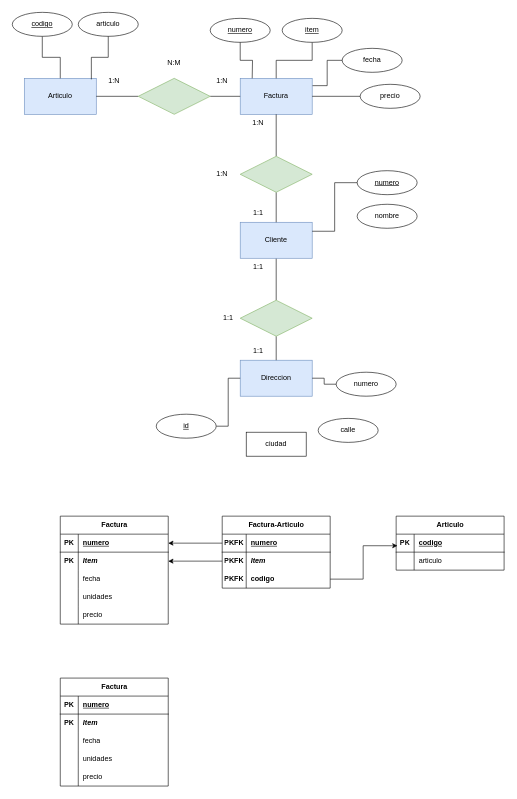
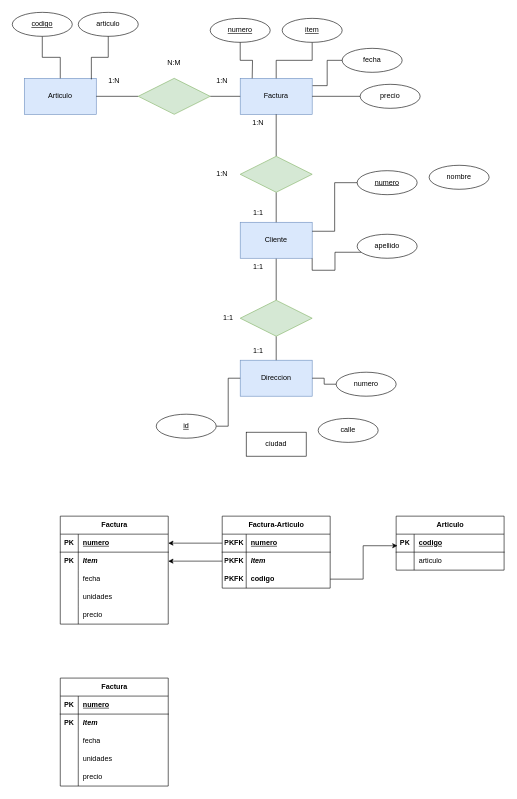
  <mxCell id="0" />
  <mxCell id="1" parent="0" />
  <mxCell id="2" value="&lt;div&gt;Factura&lt;/div&gt;" style="rounded=0;whiteSpace=wrap;html=1;fillColor=#dae8fc;strokeColor=#6c8ebf;" vertex="1" parent="1"><mxGeometry x="400" y="130" width="120" height="60" as="geometry" /></mxCell>
  <mxCell id="3" value="Articulo" style="rounded=0;whiteSpace=wrap;html=1;fillColor=#dae8fc;strokeColor=#6c8ebf;" vertex="1" parent="1"><mxGeometry x="40" y="130" width="120" height="60" as="geometry" /></mxCell>
  <mxCell id="4" style="edgeStyle=orthogonalEdgeStyle;rounded=0;orthogonalLoop=1;jettySize=auto;html=1;endArrow=none;endFill=0;" edge="1" parent="1" source="5" target="14"><mxGeometry relative="1" as="geometry" /></mxCell>
  <mxCell id="5" value="Cliente" style="rounded=0;whiteSpace=wrap;html=1;fillColor=#dae8fc;strokeColor=#6c8ebf;" vertex="1" parent="1"><mxGeometry x="400" y="370" width="120" height="60" as="geometry" /></mxCell>
  <mxCell id="6" value="&lt;div&gt;Direccion&lt;/div&gt;" style="rounded=0;whiteSpace=wrap;html=1;fillColor=#dae8fc;strokeColor=#6c8ebf;" vertex="1" parent="1"><mxGeometry x="400" y="600" width="120" height="60" as="geometry" /></mxCell>
  <mxCell id="7" style="edgeStyle=orthogonalEdgeStyle;rounded=0;orthogonalLoop=1;jettySize=auto;html=1;endArrow=none;endFill=0;" edge="1" parent="1" source="9" target="3"><mxGeometry relative="1" as="geometry" /></mxCell>
  <mxCell id="8" style="edgeStyle=orthogonalEdgeStyle;rounded=0;orthogonalLoop=1;jettySize=auto;html=1;endArrow=none;endFill=0;" edge="1" parent="1" source="9" target="2"><mxGeometry relative="1" as="geometry" /></mxCell>
  <mxCell id="9" value="" style="shape=rhombus;perimeter=rhombusPerimeter;whiteSpace=wrap;html=1;align=center;fillColor=#d5e8d4;strokeColor=#82b366;" vertex="1" parent="1"><mxGeometry x="230" y="130" width="120" height="60" as="geometry" /></mxCell>
  <mxCell id="10" style="edgeStyle=orthogonalEdgeStyle;rounded=0;orthogonalLoop=1;jettySize=auto;html=1;endArrow=none;endFill=0;" edge="1" parent="1" source="12" target="2"><mxGeometry relative="1" as="geometry" /></mxCell>
  <mxCell id="11" style="edgeStyle=orthogonalEdgeStyle;rounded=0;orthogonalLoop=1;jettySize=auto;html=1;endArrow=none;endFill=0;" edge="1" parent="1" source="12" target="5"><mxGeometry relative="1" as="geometry" /></mxCell>
  <mxCell id="12" value="" style="shape=rhombus;perimeter=rhombusPerimeter;whiteSpace=wrap;html=1;align=center;fillColor=#d5e8d4;strokeColor=#82b366;" vertex="1" parent="1"><mxGeometry x="400" y="260" width="120" height="60" as="geometry" /></mxCell>
  <mxCell id="13" style="edgeStyle=orthogonalEdgeStyle;rounded=0;orthogonalLoop=1;jettySize=auto;html=1;endArrow=none;endFill=0;" edge="1" parent="1" source="14" target="6"><mxGeometry relative="1" as="geometry" /></mxCell>
  <mxCell id="14" value="" style="shape=rhombus;perimeter=rhombusPerimeter;whiteSpace=wrap;html=1;align=center;fillColor=#d5e8d4;strokeColor=#82b366;" vertex="1" parent="1"><mxGeometry x="400" y="500" width="120" height="60" as="geometry" /></mxCell>
  <mxCell id="15" value="numero" style="ellipse;whiteSpace=wrap;html=1;align=center;fontStyle=4;" vertex="1" parent="1"><mxGeometry x="350" y="30" width="100" height="40" as="geometry" /></mxCell>
  <mxCell id="16" style="edgeStyle=orthogonalEdgeStyle;rounded=0;orthogonalLoop=1;jettySize=auto;html=1;entryX=0.5;entryY=0;entryDx=0;entryDy=0;endArrow=none;endFill=0;" edge="1" parent="1" source="17" target="2"><mxGeometry relative="1" as="geometry" /></mxCell>
  <mxCell id="17" value="&lt;div&gt;item&lt;/div&gt;" style="ellipse;whiteSpace=wrap;html=1;align=center;fontStyle=4;" vertex="1" parent="1"><mxGeometry x="470" y="30" width="100" height="40" as="geometry" /></mxCell>
  <mxCell id="18" style="edgeStyle=orthogonalEdgeStyle;rounded=0;orthogonalLoop=1;jettySize=auto;html=1;endArrow=none;endFill=0;" edge="1" parent="1" source="15"><mxGeometry relative="1" as="geometry"><mxPoint x="420" y="130" as="targetPoint" /></mxGeometry></mxCell>
  <mxCell id="19" value="fecha" style="ellipse;whiteSpace=wrap;html=1;align=center;" vertex="1" parent="1"><mxGeometry x="570" y="80" width="100" height="40" as="geometry" /></mxCell>
  <mxCell id="20" style="edgeStyle=orthogonalEdgeStyle;rounded=0;orthogonalLoop=1;jettySize=auto;html=1;entryX=1;entryY=0.5;entryDx=0;entryDy=0;endArrow=none;endFill=0;" edge="1" parent="1" source="21" target="2"><mxGeometry relative="1" as="geometry" /></mxCell>
  <mxCell id="21" value="precio" style="ellipse;whiteSpace=wrap;html=1;align=center;" vertex="1" parent="1"><mxGeometry x="600" y="140" width="100" height="40" as="geometry" /></mxCell>
  <mxCell id="22" style="edgeStyle=orthogonalEdgeStyle;rounded=0;orthogonalLoop=1;jettySize=auto;html=1;entryX=1.005;entryY=0.204;entryDx=0;entryDy=0;entryPerimeter=0;endArrow=none;endFill=0;" edge="1" parent="1" source="19" target="2"><mxGeometry relative="1" as="geometry" /></mxCell>
  <mxCell id="23" style="edgeStyle=orthogonalEdgeStyle;rounded=0;orthogonalLoop=1;jettySize=auto;html=1;endArrow=none;endFill=0;" edge="1" parent="1" source="24" target="3"><mxGeometry relative="1" as="geometry" /></mxCell>
  <mxCell id="24" value="codigo" style="ellipse;whiteSpace=wrap;html=1;align=center;fontStyle=4;" vertex="1" parent="1"><mxGeometry x="20" y="20" width="100" height="40" as="geometry" /></mxCell>
  <mxCell id="25" value="articulo" style="ellipse;whiteSpace=wrap;html=1;align=center;" vertex="1" parent="1"><mxGeometry x="130" y="20" width="100" height="40" as="geometry" /></mxCell>
  <mxCell id="26" style="edgeStyle=orthogonalEdgeStyle;rounded=0;orthogonalLoop=1;jettySize=auto;html=1;entryX=0.932;entryY=0.029;entryDx=0;entryDy=0;entryPerimeter=0;endArrow=none;endFill=0;" edge="1" parent="1" source="25" target="3"><mxGeometry relative="1" as="geometry" /></mxCell>
  <mxCell id="27" style="edgeStyle=orthogonalEdgeStyle;rounded=0;orthogonalLoop=1;jettySize=auto;html=1;entryX=1;entryY=0.25;entryDx=0;entryDy=0;endArrow=none;endFill=0;" edge="1" parent="1" source="28" target="5"><mxGeometry relative="1" as="geometry" /></mxCell>
  <mxCell id="28" value="numero" style="ellipse;whiteSpace=wrap;html=1;align=center;fontStyle=4;" vertex="1" parent="1"><mxGeometry x="595" y="284" width="100" height="40" as="geometry" /></mxCell>
- <mxCell id="29" value="nombre" style="ellipse;whiteSpace=wrap;html=1;align=center;" vertex="1" parent="1"><mxGeometry x="595" y="340" width="100" height="40" as="geometry" /></mxCell>
+ <mxCell id="29" value="nombre" style="ellipse;whiteSpace=wrap;html=1;align=center;" vertex="1" parent="1"><mxGeometry x="715" y="275" width="100" height="40" as="geometry" /></mxCell>
+ <mxCell id="30" style="edgeStyle=orthogonalEdgeStyle;rounded=0;orthogonalLoop=1;jettySize=auto;html=1;entryX=1;entryY=1;entryDx=0;entryDy=0;endArrow=none;endFill=0;" edge="1" parent="1" source="31" target="5"><mxGeometry relative="1" as="geometry"><Array as="points"><mxPoint x="558" y="420" /><mxPoint x="558" y="450" /><mxPoint x="520" y="450" /></Array></mxGeometry></mxCell>
+ <mxCell id="31" value="apellido" style="ellipse;whiteSpace=wrap;html=1;align=center;" vertex="1" parent="1"><mxGeometry x="595" y="390" width="100" height="40" as="geometry" /></mxCell>
  <mxCell id="32" style="edgeStyle=orthogonalEdgeStyle;rounded=0;orthogonalLoop=1;jettySize=auto;html=1;entryX=0;entryY=0.5;entryDx=0;entryDy=0;endArrow=none;endFill=0;" edge="1" parent="1" source="33" target="6"><mxGeometry relative="1" as="geometry" /></mxCell>
  <mxCell id="33" value="id" style="ellipse;whiteSpace=wrap;html=1;align=center;fontStyle=4;" vertex="1" parent="1"><mxGeometry x="260" y="690" width="100" height="40" as="geometry" /></mxCell>
  <mxCell id="34" value="ciudad" style="whiteSpace=wrap;html=1;align=center;rounded=0;" vertex="1" parent="1"><mxGeometry x="410" y="720" width="100" height="40" as="geometry" /></mxCell>
  <mxCell id="35" value="calle" style="ellipse;whiteSpace=wrap;html=1;align=center;" vertex="1" parent="1"><mxGeometry x="530" y="697" width="100" height="40" as="geometry" /></mxCell>
  <mxCell id="36" style="edgeStyle=orthogonalEdgeStyle;rounded=0;orthogonalLoop=1;jettySize=auto;html=1;endArrow=none;endFill=0;" edge="1" parent="1" source="37" target="6"><mxGeometry relative="1" as="geometry" /></mxCell>
  <mxCell id="37" value="numero" style="ellipse;whiteSpace=wrap;html=1;align=center;" vertex="1" parent="1"><mxGeometry x="560" y="620" width="100" height="40" as="geometry" /></mxCell>
  <mxCell id="38" value="1:N" style="text;html=1;strokeColor=none;fillColor=none;align=center;verticalAlign=middle;whiteSpace=wrap;rounded=0;" vertex="1" parent="1"><mxGeometry x="340" y="120" width="60" height="30" as="geometry" /></mxCell>
  <mxCell id="39" value="1:N" style="text;html=1;strokeColor=none;fillColor=none;align=center;verticalAlign=middle;whiteSpace=wrap;rounded=0;" vertex="1" parent="1"><mxGeometry x="160" y="120" width="60" height="30" as="geometry" /></mxCell>
  <mxCell id="40" value="N:M" style="text;html=1;strokeColor=none;fillColor=none;align=center;verticalAlign=middle;whiteSpace=wrap;rounded=0;" vertex="1" parent="1"><mxGeometry x="260" y="90" width="60" height="30" as="geometry" /></mxCell>
  <mxCell id="41" value="1:N" style="text;html=1;strokeColor=none;fillColor=none;align=center;verticalAlign=middle;whiteSpace=wrap;rounded=0;" vertex="1" parent="1"><mxGeometry x="400" y="190" width="60" height="30" as="geometry" /></mxCell>
  <mxCell id="42" value="1:1" style="text;html=1;strokeColor=none;fillColor=none;align=center;verticalAlign=middle;whiteSpace=wrap;rounded=0;" vertex="1" parent="1"><mxGeometry x="400" y="340" width="60" height="30" as="geometry" /></mxCell>
  <mxCell id="43" value="1:N" style="text;html=1;strokeColor=none;fillColor=none;align=center;verticalAlign=middle;whiteSpace=wrap;rounded=0;" vertex="1" parent="1"><mxGeometry x="340" y="275" width="60" height="30" as="geometry" /></mxCell>
  <mxCell id="44" value="1:1" style="text;html=1;strokeColor=none;fillColor=none;align=center;verticalAlign=middle;whiteSpace=wrap;rounded=0;" vertex="1" parent="1"><mxGeometry x="400" y="430" width="60" height="30" as="geometry" /></mxCell>
  <mxCell id="45" value="1:1" style="text;html=1;strokeColor=none;fillColor=none;align=center;verticalAlign=middle;whiteSpace=wrap;rounded=0;" vertex="1" parent="1"><mxGeometry x="400" y="570" width="60" height="30" as="geometry" /></mxCell>
  <mxCell id="46" value="1:1" style="text;html=1;strokeColor=none;fillColor=none;align=center;verticalAlign=middle;whiteSpace=wrap;rounded=0;" vertex="1" parent="1"><mxGeometry x="350" y="515" width="60" height="30" as="geometry" /></mxCell>
  <mxCell id="47" value="Factura" style="shape=table;startSize=30;container=1;collapsible=1;childLayout=tableLayout;fixedRows=1;rowLines=0;fontStyle=1;align=center;resizeLast=1;html=1;" vertex="1" parent="1"><mxGeometry x="100" y="860" width="180" height="180" as="geometry" /></mxCell>
  <mxCell id="48" value="" style="shape=tableRow;horizontal=0;startSize=0;swimlaneHead=0;swimlaneBody=0;fillColor=none;collapsible=0;dropTarget=0;points=[[0,0.5],[1,0.5]];portConstraint=eastwest;top=0;left=0;right=0;bottom=1;" vertex="1" parent="47"><mxGeometry y="30" width="180" height="30" as="geometry" /></mxCell>
  <mxCell id="49" value="PK" style="shape=partialRectangle;connectable=0;fillColor=none;top=0;left=0;bottom=0;right=0;fontStyle=1;overflow=hidden;whiteSpace=wrap;html=1;" vertex="1" parent="48"><mxGeometry width="30" height="30" as="geometry"><mxRectangle width="30" height="30" as="alternateBounds" /></mxGeometry></mxCell>
  <mxCell id="50" value="numero" style="shape=partialRectangle;connectable=0;fillColor=none;top=0;left=0;bottom=0;right=0;align=left;spacingLeft=6;fontStyle=5;overflow=hidden;whiteSpace=wrap;html=1;" vertex="1" parent="48"><mxGeometry x="30" width="150" height="30" as="geometry"><mxRectangle width="150" height="30" as="alternateBounds" /></mxGeometry></mxCell>
  <mxCell id="51" value="" style="shape=tableRow;horizontal=0;startSize=0;swimlaneHead=0;swimlaneBody=0;fillColor=none;collapsible=0;dropTarget=0;points=[[0,0.5],[1,0.5]];portConstraint=eastwest;top=0;left=0;right=0;bottom=0;" vertex="1" parent="47"><mxGeometry y="60" width="180" height="30" as="geometry" /></mxCell>
  <mxCell id="52" value="&lt;b&gt;PK&lt;/b&gt;" style="shape=partialRectangle;connectable=0;fillColor=none;top=0;left=0;bottom=0;right=0;editable=1;overflow=hidden;whiteSpace=wrap;html=1;" vertex="1" parent="51"><mxGeometry width="30" height="30" as="geometry"><mxRectangle width="30" height="30" as="alternateBounds" /></mxGeometry></mxCell>
  <mxCell id="53" value="&lt;i&gt;&lt;b&gt;Item&lt;/b&gt;&lt;/i&gt;" style="shape=partialRectangle;connectable=0;fillColor=none;top=0;left=0;bottom=0;right=0;align=left;spacingLeft=6;overflow=hidden;whiteSpace=wrap;html=1;" vertex="1" parent="51"><mxGeometry x="30" width="150" height="30" as="geometry"><mxRectangle width="150" height="30" as="alternateBounds" /></mxGeometry></mxCell>
  <mxCell id="54" value="" style="shape=tableRow;horizontal=0;startSize=0;swimlaneHead=0;swimlaneBody=0;fillColor=none;collapsible=0;dropTarget=0;points=[[0,0.5],[1,0.5]];portConstraint=eastwest;top=0;left=0;right=0;bottom=0;" vertex="1" parent="47"><mxGeometry y="90" width="180" height="30" as="geometry" /></mxCell>
  <mxCell id="55" value="" style="shape=partialRectangle;connectable=0;fillColor=none;top=0;left=0;bottom=0;right=0;editable=1;overflow=hidden;whiteSpace=wrap;html=1;" vertex="1" parent="54"><mxGeometry width="30" height="30" as="geometry"><mxRectangle width="30" height="30" as="alternateBounds" /></mxGeometry></mxCell>
  <mxCell id="56" value="fecha" style="shape=partialRectangle;connectable=0;fillColor=none;top=0;left=0;bottom=0;right=0;align=left;spacingLeft=6;overflow=hidden;whiteSpace=wrap;html=1;" vertex="1" parent="54"><mxGeometry x="30" width="150" height="30" as="geometry"><mxRectangle width="150" height="30" as="alternateBounds" /></mxGeometry></mxCell>
  <mxCell id="57" value="" style="shape=tableRow;horizontal=0;startSize=0;swimlaneHead=0;swimlaneBody=0;fillColor=none;collapsible=0;dropTarget=0;points=[[0,0.5],[1,0.5]];portConstraint=eastwest;top=0;left=0;right=0;bottom=0;" vertex="1" parent="47"><mxGeometry y="120" width="180" height="30" as="geometry" /></mxCell>
  <mxCell id="58" value="" style="shape=partialRectangle;connectable=0;fillColor=none;top=0;left=0;bottom=0;right=0;editable=1;overflow=hidden;whiteSpace=wrap;html=1;" vertex="1" parent="57"><mxGeometry width="30" height="30" as="geometry"><mxRectangle width="30" height="30" as="alternateBounds" /></mxGeometry></mxCell>
  <mxCell id="59" value="&lt;div&gt;unidades&lt;/div&gt;" style="shape=partialRectangle;connectable=0;fillColor=none;top=0;left=0;bottom=0;right=0;align=left;spacingLeft=6;overflow=hidden;whiteSpace=wrap;html=1;" vertex="1" parent="57"><mxGeometry x="30" width="150" height="30" as="geometry"><mxRectangle width="150" height="30" as="alternateBounds" /></mxGeometry></mxCell>
  <mxCell id="60" style="shape=tableRow;horizontal=0;startSize=0;swimlaneHead=0;swimlaneBody=0;fillColor=none;collapsible=0;dropTarget=0;points=[[0,0.5],[1,0.5]];portConstraint=eastwest;top=0;left=0;right=0;bottom=0;" vertex="1" parent="47"><mxGeometry y="150" width="180" height="30" as="geometry" /></mxCell>
  <mxCell id="61" style="shape=partialRectangle;connectable=0;fillColor=none;top=0;left=0;bottom=0;right=0;editable=1;overflow=hidden;whiteSpace=wrap;html=1;" vertex="1" parent="60"><mxGeometry width="30" height="30" as="geometry"><mxRectangle width="30" height="30" as="alternateBounds" /></mxGeometry></mxCell>
  <mxCell id="62" value="precio" style="shape=partialRectangle;connectable=0;fillColor=none;top=0;left=0;bottom=0;right=0;align=left;spacingLeft=6;overflow=hidden;whiteSpace=wrap;html=1;" vertex="1" parent="60"><mxGeometry x="30" width="150" height="30" as="geometry"><mxRectangle width="150" height="30" as="alternateBounds" /></mxGeometry></mxCell>
  <mxCell id="63" value="Articulo" style="shape=table;startSize=30;container=1;collapsible=1;childLayout=tableLayout;fixedRows=1;rowLines=0;fontStyle=1;align=center;resizeLast=1;html=1;" vertex="1" parent="1"><mxGeometry x="660" y="860" width="180" height="90" as="geometry" /></mxCell>
  <mxCell id="64" value="" style="shape=tableRow;horizontal=0;startSize=0;swimlaneHead=0;swimlaneBody=0;fillColor=none;collapsible=0;dropTarget=0;points=[[0,0.5],[1,0.5]];portConstraint=eastwest;top=0;left=0;right=0;bottom=1;" vertex="1" parent="63"><mxGeometry y="30" width="180" height="30" as="geometry" /></mxCell>
  <mxCell id="65" value="PK" style="shape=partialRectangle;connectable=0;fillColor=none;top=0;left=0;bottom=0;right=0;fontStyle=1;overflow=hidden;whiteSpace=wrap;html=1;" vertex="1" parent="64"><mxGeometry width="30" height="30" as="geometry"><mxRectangle width="30" height="30" as="alternateBounds" /></mxGeometry></mxCell>
  <mxCell id="66" value="codigo" style="shape=partialRectangle;connectable=0;fillColor=none;top=0;left=0;bottom=0;right=0;align=left;spacingLeft=6;fontStyle=5;overflow=hidden;whiteSpace=wrap;html=1;" vertex="1" parent="64"><mxGeometry x="30" width="150" height="30" as="geometry"><mxRectangle width="150" height="30" as="alternateBounds" /></mxGeometry></mxCell>
  <mxCell id="67" value="" style="shape=tableRow;horizontal=0;startSize=0;swimlaneHead=0;swimlaneBody=0;fillColor=none;collapsible=0;dropTarget=0;points=[[0,0.5],[1,0.5]];portConstraint=eastwest;top=0;left=0;right=0;bottom=0;" vertex="1" parent="63"><mxGeometry y="60" width="180" height="30" as="geometry" /></mxCell>
  <mxCell id="68" value="" style="shape=partialRectangle;connectable=0;fillColor=none;top=0;left=0;bottom=0;right=0;editable=1;overflow=hidden;whiteSpace=wrap;html=1;" vertex="1" parent="67"><mxGeometry width="30" height="30" as="geometry"><mxRectangle width="30" height="30" as="alternateBounds" /></mxGeometry></mxCell>
  <mxCell id="69" value="articulo" style="shape=partialRectangle;connectable=0;fillColor=none;top=0;left=0;bottom=0;right=0;align=left;spacingLeft=6;overflow=hidden;whiteSpace=wrap;html=1;" vertex="1" parent="67"><mxGeometry x="30" width="150" height="30" as="geometry"><mxRectangle width="150" height="30" as="alternateBounds" /></mxGeometry></mxCell>
  <mxCell id="70" value="Factura-Articulo" style="shape=table;startSize=30;container=1;collapsible=1;childLayout=tableLayout;fixedRows=1;rowLines=0;fontStyle=1;align=center;resizeLast=1;html=1;" vertex="1" parent="1"><mxGeometry x="370" y="860" width="180" height="120" as="geometry" /></mxCell>
  <mxCell id="71" value="" style="shape=tableRow;horizontal=0;startSize=0;swimlaneHead=0;swimlaneBody=0;fillColor=none;collapsible=0;dropTarget=0;points=[[0,0.5],[1,0.5]];portConstraint=eastwest;top=0;left=0;right=0;bottom=1;" vertex="1" parent="70"><mxGeometry y="30" width="180" height="30" as="geometry" /></mxCell>
  <mxCell id="72" value="PKFK" style="shape=partialRectangle;connectable=0;fillColor=none;top=0;left=0;bottom=0;right=0;fontStyle=1;overflow=hidden;whiteSpace=wrap;html=1;" vertex="1" parent="71"><mxGeometry width="40" height="30" as="geometry"><mxRectangle width="40" height="30" as="alternateBounds" /></mxGeometry></mxCell>
  <mxCell id="73" value="numero" style="shape=partialRectangle;connectable=0;fillColor=none;top=0;left=0;bottom=0;right=0;align=left;spacingLeft=6;fontStyle=5;overflow=hidden;whiteSpace=wrap;html=1;" vertex="1" parent="71"><mxGeometry x="40" width="140" height="30" as="geometry"><mxRectangle width="140" height="30" as="alternateBounds" /></mxGeometry></mxCell>
  <mxCell id="74" value="" style="shape=tableRow;horizontal=0;startSize=0;swimlaneHead=0;swimlaneBody=0;fillColor=none;collapsible=0;dropTarget=0;points=[[0,0.5],[1,0.5]];portConstraint=eastwest;top=0;left=0;right=0;bottom=0;" vertex="1" parent="70"><mxGeometry y="60" width="180" height="30" as="geometry" /></mxCell>
  <mxCell id="75" value="&lt;b&gt;PKFK&lt;/b&gt;" style="shape=partialRectangle;connectable=0;fillColor=none;top=0;left=0;bottom=0;right=0;editable=1;overflow=hidden;whiteSpace=wrap;html=1;" vertex="1" parent="74"><mxGeometry width="40" height="30" as="geometry"><mxRectangle width="40" height="30" as="alternateBounds" /></mxGeometry></mxCell>
  <mxCell id="76" value="&lt;i&gt;&lt;b&gt;Item&lt;/b&gt;&lt;/i&gt;" style="shape=partialRectangle;connectable=0;fillColor=none;top=0;left=0;bottom=0;right=0;align=left;spacingLeft=6;overflow=hidden;whiteSpace=wrap;html=1;" vertex="1" parent="74"><mxGeometry x="40" width="140" height="30" as="geometry"><mxRectangle width="140" height="30" as="alternateBounds" /></mxGeometry></mxCell>
  <mxCell id="77" value="" style="shape=tableRow;horizontal=0;startSize=0;swimlaneHead=0;swimlaneBody=0;fillColor=none;collapsible=0;dropTarget=0;points=[[0,0.5],[1,0.5]];portConstraint=eastwest;top=0;left=0;right=0;bottom=0;" vertex="1" parent="70"><mxGeometry y="90" width="180" height="30" as="geometry" /></mxCell>
  <mxCell id="78" value="&lt;b&gt;PKFK&lt;/b&gt;" style="shape=partialRectangle;connectable=0;fillColor=none;top=0;left=0;bottom=0;right=0;editable=1;overflow=hidden;whiteSpace=wrap;html=1;" vertex="1" parent="77"><mxGeometry width="40" height="30" as="geometry"><mxRectangle width="40" height="30" as="alternateBounds" /></mxGeometry></mxCell>
  <mxCell id="79" value="&lt;b&gt;codigo&lt;/b&gt;" style="shape=partialRectangle;connectable=0;fillColor=none;top=0;left=0;bottom=0;right=0;align=left;spacingLeft=6;overflow=hidden;whiteSpace=wrap;html=1;" vertex="1" parent="77"><mxGeometry x="40" width="140" height="30" as="geometry"><mxRectangle width="140" height="30" as="alternateBounds" /></mxGeometry></mxCell>
  <mxCell id="80" style="edgeStyle=orthogonalEdgeStyle;rounded=0;orthogonalLoop=1;jettySize=auto;html=1;" edge="1" parent="1" source="71" target="48"><mxGeometry relative="1" as="geometry" /></mxCell>
  <mxCell id="81" style="edgeStyle=orthogonalEdgeStyle;rounded=0;orthogonalLoop=1;jettySize=auto;html=1;" edge="1" parent="1" source="74" target="51"><mxGeometry relative="1" as="geometry" /></mxCell>
  <mxCell id="82" style="edgeStyle=orthogonalEdgeStyle;rounded=0;orthogonalLoop=1;jettySize=auto;html=1;entryX=0.012;entryY=0.644;entryDx=0;entryDy=0;entryPerimeter=0;" edge="1" parent="1" source="77" target="64"><mxGeometry relative="1" as="geometry" /></mxCell>
  <mxCell id="83" value="Factura" style="shape=table;startSize=30;container=1;collapsible=1;childLayout=tableLayout;fixedRows=1;rowLines=0;fontStyle=1;align=center;resizeLast=1;html=1;" vertex="1" parent="1"><mxGeometry x="100" y="1130" width="180" height="180" as="geometry" /></mxCell>
  <mxCell id="84" value="" style="shape=tableRow;horizontal=0;startSize=0;swimlaneHead=0;swimlaneBody=0;fillColor=none;collapsible=0;dropTarget=0;points=[[0,0.5],[1,0.5]];portConstraint=eastwest;top=0;left=0;right=0;bottom=1;" vertex="1" parent="83"><mxGeometry y="30" width="180" height="30" as="geometry" /></mxCell>
  <mxCell id="85" value="PK" style="shape=partialRectangle;connectable=0;fillColor=none;top=0;left=0;bottom=0;right=0;fontStyle=1;overflow=hidden;whiteSpace=wrap;html=1;" vertex="1" parent="84"><mxGeometry width="30" height="30" as="geometry"><mxRectangle width="30" height="30" as="alternateBounds" /></mxGeometry></mxCell>
  <mxCell id="86" value="numero" style="shape=partialRectangle;connectable=0;fillColor=none;top=0;left=0;bottom=0;right=0;align=left;spacingLeft=6;fontStyle=5;overflow=hidden;whiteSpace=wrap;html=1;" vertex="1" parent="84"><mxGeometry x="30" width="150" height="30" as="geometry"><mxRectangle width="150" height="30" as="alternateBounds" /></mxGeometry></mxCell>
  <mxCell id="87" value="" style="shape=tableRow;horizontal=0;startSize=0;swimlaneHead=0;swimlaneBody=0;fillColor=none;collapsible=0;dropTarget=0;points=[[0,0.5],[1,0.5]];portConstraint=eastwest;top=0;left=0;right=0;bottom=0;" vertex="1" parent="83"><mxGeometry y="60" width="180" height="30" as="geometry" /></mxCell>
  <mxCell id="88" value="&lt;b&gt;PK&lt;/b&gt;" style="shape=partialRectangle;connectable=0;fillColor=none;top=0;left=0;bottom=0;right=0;editable=1;overflow=hidden;whiteSpace=wrap;html=1;" vertex="1" parent="87"><mxGeometry width="30" height="30" as="geometry"><mxRectangle width="30" height="30" as="alternateBounds" /></mxGeometry></mxCell>
  <mxCell id="89" value="&lt;i&gt;&lt;b&gt;Item&lt;/b&gt;&lt;/i&gt;" style="shape=partialRectangle;connectable=0;fillColor=none;top=0;left=0;bottom=0;right=0;align=left;spacingLeft=6;overflow=hidden;whiteSpace=wrap;html=1;" vertex="1" parent="87"><mxGeometry x="30" width="150" height="30" as="geometry"><mxRectangle width="150" height="30" as="alternateBounds" /></mxGeometry></mxCell>
  <mxCell id="90" value="" style="shape=tableRow;horizontal=0;startSize=0;swimlaneHead=0;swimlaneBody=0;fillColor=none;collapsible=0;dropTarget=0;points=[[0,0.5],[1,0.5]];portConstraint=eastwest;top=0;left=0;right=0;bottom=0;" vertex="1" parent="83"><mxGeometry y="90" width="180" height="30" as="geometry" /></mxCell>
  <mxCell id="91" value="" style="shape=partialRectangle;connectable=0;fillColor=none;top=0;left=0;bottom=0;right=0;editable=1;overflow=hidden;whiteSpace=wrap;html=1;" vertex="1" parent="90"><mxGeometry width="30" height="30" as="geometry"><mxRectangle width="30" height="30" as="alternateBounds" /></mxGeometry></mxCell>
  <mxCell id="92" value="fecha" style="shape=partialRectangle;connectable=0;fillColor=none;top=0;left=0;bottom=0;right=0;align=left;spacingLeft=6;overflow=hidden;whiteSpace=wrap;html=1;" vertex="1" parent="90"><mxGeometry x="30" width="150" height="30" as="geometry"><mxRectangle width="150" height="30" as="alternateBounds" /></mxGeometry></mxCell>
  <mxCell id="93" value="" style="shape=tableRow;horizontal=0;startSize=0;swimlaneHead=0;swimlaneBody=0;fillColor=none;collapsible=0;dropTarget=0;points=[[0,0.5],[1,0.5]];portConstraint=eastwest;top=0;left=0;right=0;bottom=0;" vertex="1" parent="83"><mxGeometry y="120" width="180" height="30" as="geometry" /></mxCell>
  <mxCell id="94" value="" style="shape=partialRectangle;connectable=0;fillColor=none;top=0;left=0;bottom=0;right=0;editable=1;overflow=hidden;whiteSpace=wrap;html=1;" vertex="1" parent="93"><mxGeometry width="30" height="30" as="geometry"><mxRectangle width="30" height="30" as="alternateBounds" /></mxGeometry></mxCell>
  <mxCell id="95" value="&lt;div&gt;unidades&lt;/div&gt;" style="shape=partialRectangle;connectable=0;fillColor=none;top=0;left=0;bottom=0;right=0;align=left;spacingLeft=6;overflow=hidden;whiteSpace=wrap;html=1;" vertex="1" parent="93"><mxGeometry x="30" width="150" height="30" as="geometry"><mxRectangle width="150" height="30" as="alternateBounds" /></mxGeometry></mxCell>
  <mxCell id="96" style="shape=tableRow;horizontal=0;startSize=0;swimlaneHead=0;swimlaneBody=0;fillColor=none;collapsible=0;dropTarget=0;points=[[0,0.5],[1,0.5]];portConstraint=eastwest;top=0;left=0;right=0;bottom=0;" vertex="1" parent="83"><mxGeometry y="150" width="180" height="30" as="geometry" /></mxCell>
  <mxCell id="97" style="shape=partialRectangle;connectable=0;fillColor=none;top=0;left=0;bottom=0;right=0;editable=1;overflow=hidden;whiteSpace=wrap;html=1;" vertex="1" parent="96"><mxGeometry width="30" height="30" as="geometry"><mxRectangle width="30" height="30" as="alternateBounds" /></mxGeometry></mxCell>
  <mxCell id="98" value="precio" style="shape=partialRectangle;connectable=0;fillColor=none;top=0;left=0;bottom=0;right=0;align=left;spacingLeft=6;overflow=hidden;whiteSpace=wrap;html=1;" vertex="1" parent="96"><mxGeometry x="30" width="150" height="30" as="geometry"><mxRectangle width="150" height="30" as="alternateBounds" /></mxGeometry></mxCell>
